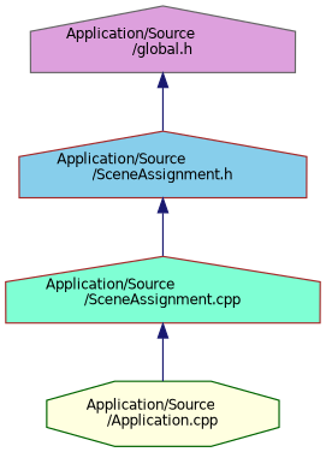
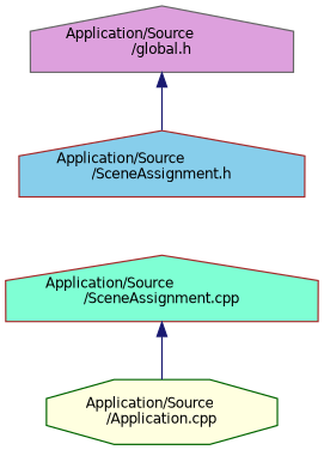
  digraph {
    node [color=brown fontname=Helvetica fontsize=10 shape=house style=filled]
    edge [color=midnightblue dir=back fontname=Helvetica fontsize=10 labelfontname=Helvetica labelfontsize=10 style=solid]
    n1 [color=gray40 fillcolor=plum fontcolor=black height=0.2 label="Application/Source\l/global.h" width=0.4]
    n2 [fillcolor=skyblue height=0.2 label="Application/Source\l/SceneAssignment.h" width=0.4]
    n3 [fillcolor=aquamarine height=0.2 label="Application/Source\l/SceneAssignment.cpp" width=0.4]
    n4 [color=darkgreen fillcolor=lightyellow height=0.2 label="Application/Source\l/Application.cpp" shape=octagon width=0.4]
    n1 -> n2
-   n2 -> n3
    n3 -> n4
  }
